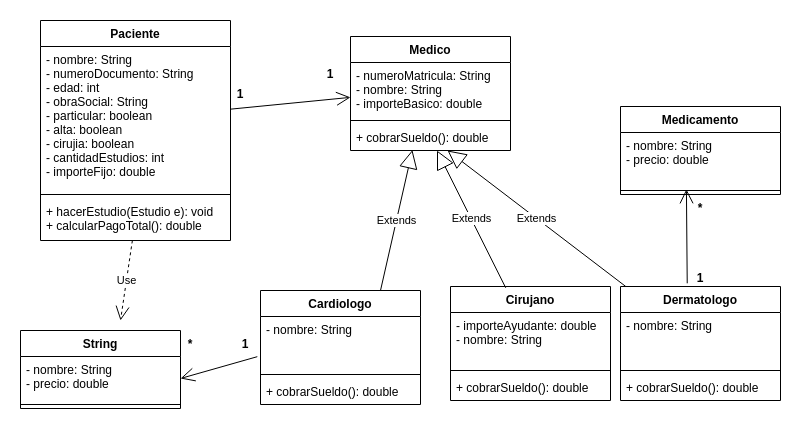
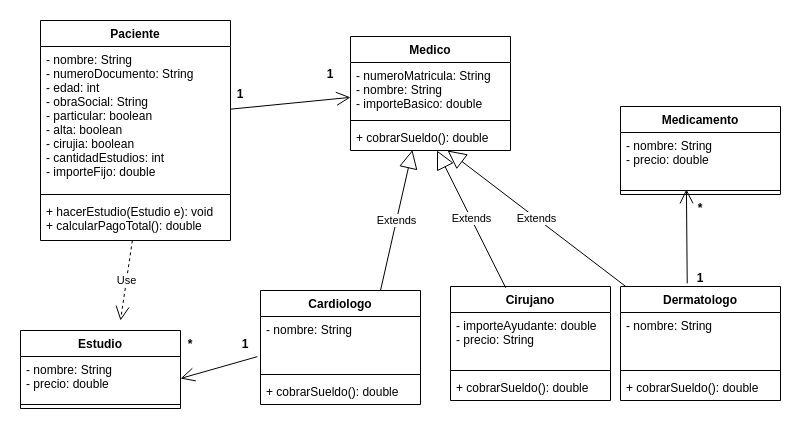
  <mxCell id="0" />
  <mxCell id="1" parent="0" />
  <mxCell id="2" value="Paciente" style="swimlane;fontStyle=1;align=center;verticalAlign=top;childLayout=stackLayout;horizontal=1;startSize=26;horizontalStack=0;resizeParent=1;resizeParentMax=0;resizeLast=0;collapsible=1;marginBottom=0;" vertex="1" parent="1"><mxGeometry x="40" y="20" width="190" height="220" as="geometry" /></mxCell>
  <mxCell id="3" value="- nombre: String &#10;- numeroDocumento: String&#10;- edad: int&#10;- obraSocial: String&#10;- particular: boolean&#10;- alta: boolean&#10;- cirujia: boolean&#10;- cantidadEstudios: int&#10;- importeFijo: double" style="text;strokeColor=none;fillColor=none;align=left;verticalAlign=top;spacingLeft=4;spacingRight=4;overflow=hidden;rotatable=0;points=[[0,0.5],[1,0.5]];portConstraint=eastwest;" vertex="1" parent="2"><mxGeometry y="26" width="190" height="144" as="geometry" /></mxCell>
  <mxCell id="4" value="" style="line;strokeWidth=1;fillColor=none;align=left;verticalAlign=middle;spacingTop=-1;spacingLeft=3;spacingRight=3;rotatable=0;labelPosition=right;points=[];portConstraint=eastwest;" vertex="1" parent="2"><mxGeometry y="170" width="190" height="8" as="geometry" /></mxCell>
  <mxCell id="5" value="+ hacerEstudio(Estudio e): void&#10;+ calcularPagoTotal(): double" style="text;strokeColor=none;fillColor=none;align=left;verticalAlign=top;spacingLeft=4;spacingRight=4;overflow=hidden;rotatable=0;points=[[0,0.5],[1,0.5]];portConstraint=eastwest;" vertex="1" parent="2"><mxGeometry y="178" width="190" height="42" as="geometry" /></mxCell>
  <mxCell id="6" value="Medico" style="swimlane;fontStyle=1;align=center;verticalAlign=top;childLayout=stackLayout;horizontal=1;startSize=26;horizontalStack=0;resizeParent=1;resizeParentMax=0;resizeLast=0;collapsible=1;marginBottom=0;" vertex="1" parent="1"><mxGeometry x="350" y="36" width="160" height="114" as="geometry" /></mxCell>
  <mxCell id="7" value="- numeroMatricula: String&#10;- nombre: String&#10;- importeBasico: double" style="text;strokeColor=none;fillColor=none;align=left;verticalAlign=top;spacingLeft=4;spacingRight=4;overflow=hidden;rotatable=0;points=[[0,0.5],[1,0.5]];portConstraint=eastwest;" vertex="1" parent="6"><mxGeometry y="26" width="160" height="54" as="geometry" /></mxCell>
  <mxCell id="8" value="" style="line;strokeWidth=1;fillColor=none;align=left;verticalAlign=middle;spacingTop=-1;spacingLeft=3;spacingRight=3;rotatable=0;labelPosition=right;points=[];portConstraint=eastwest;" vertex="1" parent="6"><mxGeometry y="80" width="160" height="8" as="geometry" /></mxCell>
  <mxCell id="9" value="+ cobrarSueldo(): double" style="text;strokeColor=none;fillColor=none;align=left;verticalAlign=top;spacingLeft=4;spacingRight=4;overflow=hidden;rotatable=0;points=[[0,0.5],[1,0.5]];portConstraint=eastwest;" vertex="1" parent="6"><mxGeometry y="88" width="160" height="26" as="geometry" /></mxCell>
- <mxCell id="10" value="String" style="swimlane;fontStyle=1;align=center;verticalAlign=top;childLayout=stackLayout;horizontal=1;startSize=26;horizontalStack=0;resizeParent=1;resizeParentMax=0;resizeLast=0;collapsible=1;marginBottom=0;" vertex="1" parent="1"><mxGeometry x="20" y="330" width="160" height="78" as="geometry" /></mxCell>
+ <mxCell id="10" value="Estudio" style="swimlane;fontStyle=1;align=center;verticalAlign=top;childLayout=stackLayout;horizontal=1;startSize=26;horizontalStack=0;resizeParent=1;resizeParentMax=0;resizeLast=0;collapsible=1;marginBottom=0;" vertex="1" parent="1"><mxGeometry x="20" y="330" width="160" height="78" as="geometry" /></mxCell>
  <mxCell id="11" value="- nombre: String&#10;- precio: double" style="text;strokeColor=none;fillColor=none;align=left;verticalAlign=top;spacingLeft=4;spacingRight=4;overflow=hidden;rotatable=0;points=[[0,0.5],[1,0.5]];portConstraint=eastwest;" vertex="1" parent="10"><mxGeometry y="26" width="160" height="44" as="geometry" /></mxCell>
  <mxCell id="12" value="" style="line;strokeWidth=1;fillColor=none;align=left;verticalAlign=middle;spacingTop=-1;spacingLeft=3;spacingRight=3;rotatable=0;labelPosition=right;points=[];portConstraint=eastwest;" vertex="1" parent="10"><mxGeometry y="70" width="160" height="8" as="geometry" /></mxCell>
  <mxCell id="13" value="Cardiologo" style="swimlane;fontStyle=1;align=center;verticalAlign=top;childLayout=stackLayout;horizontal=1;startSize=26;horizontalStack=0;resizeParent=1;resizeParentMax=0;resizeLast=0;collapsible=1;marginBottom=0;" vertex="1" parent="1"><mxGeometry x="260" y="290" width="160" height="114" as="geometry" /></mxCell>
  <mxCell id="14" value="- nombre: String" style="text;strokeColor=none;fillColor=none;align=left;verticalAlign=top;spacingLeft=4;spacingRight=4;overflow=hidden;rotatable=0;points=[[0,0.5],[1,0.5]];portConstraint=eastwest;" vertex="1" parent="13"><mxGeometry y="26" width="160" height="54" as="geometry" /></mxCell>
  <mxCell id="15" value="" style="line;strokeWidth=1;fillColor=none;align=left;verticalAlign=middle;spacingTop=-1;spacingLeft=3;spacingRight=3;rotatable=0;labelPosition=right;points=[];portConstraint=eastwest;" vertex="1" parent="13"><mxGeometry y="80" width="160" height="8" as="geometry" /></mxCell>
  <mxCell id="16" value="+ cobrarSueldo(): double" style="text;strokeColor=none;fillColor=none;align=left;verticalAlign=top;spacingLeft=4;spacingRight=4;overflow=hidden;rotatable=0;points=[[0,0.5],[1,0.5]];portConstraint=eastwest;" vertex="1" parent="13"><mxGeometry y="88" width="160" height="26" as="geometry" /></mxCell>
  <mxCell id="17" value="1" style="text;align=center;fontStyle=1;verticalAlign=middle;spacingLeft=3;spacingRight=3;strokeColor=none;rotatable=0;points=[[0,0.5],[1,0.5]];portConstraint=eastwest;" vertex="1" parent="1"><mxGeometry x="210" y="330" width="70" height="26" as="geometry" /></mxCell>
  <mxCell id="18" value="*" style="text;align=center;fontStyle=1;verticalAlign=middle;spacingLeft=3;spacingRight=3;strokeColor=none;rotatable=0;points=[[0,0.5],[1,0.5]];portConstraint=eastwest;" vertex="1" parent="1"><mxGeometry x="150" y="330" width="80" height="26" as="geometry" /></mxCell>
  <mxCell id="19" value="" style="endArrow=open;endFill=1;endSize=12;html=1;rounded=0;" edge="1" parent="1" source="3" target="7"><mxGeometry width="160" relative="1" as="geometry"><mxPoint x="150" y="220" as="sourcePoint" /><mxPoint x="310" y="220" as="targetPoint" /></mxGeometry></mxCell>
  <mxCell id="20" value="1" style="text;align=center;fontStyle=1;verticalAlign=middle;spacingLeft=3;spacingRight=3;strokeColor=none;rotatable=0;points=[[0,0.5],[1,0.5]];portConstraint=eastwest;" vertex="1" parent="1"><mxGeometry x="200" y="80" width="80" height="26" as="geometry" /></mxCell>
  <mxCell id="21" value="1" style="text;align=center;fontStyle=1;verticalAlign=middle;spacingLeft=3;spacingRight=3;strokeColor=none;rotatable=0;points=[[0,0.5],[1,0.5]];portConstraint=eastwest;" vertex="1" parent="1"><mxGeometry x="290" y="60" width="80" height="26" as="geometry" /></mxCell>
  <mxCell id="22" value="" style="endArrow=open;endFill=1;endSize=12;html=1;rounded=0;entryX=1;entryY=0.5;entryDx=0;entryDy=0;exitX=-0.02;exitY=0.744;exitDx=0;exitDy=0;exitPerimeter=0;" edge="1" parent="1" source="14" target="11"><mxGeometry width="160" relative="1" as="geometry"><mxPoint x="150" y="220" as="sourcePoint" /><mxPoint x="310" y="220" as="targetPoint" /></mxGeometry></mxCell>
  <mxCell id="23" value="Cirujano" style="swimlane;fontStyle=1;align=center;verticalAlign=top;childLayout=stackLayout;horizontal=1;startSize=26;horizontalStack=0;resizeParent=1;resizeParentMax=0;resizeLast=0;collapsible=1;marginBottom=0;" vertex="1" parent="1"><mxGeometry x="450" y="286" width="160" height="114" as="geometry" /></mxCell>
- <mxCell id="24" value="- importeAyudante: double&#10;- nombre: String" style="text;strokeColor=none;fillColor=none;align=left;verticalAlign=top;spacingLeft=4;spacingRight=4;overflow=hidden;rotatable=0;points=[[0,0.5],[1,0.5]];portConstraint=eastwest;" vertex="1" parent="23"><mxGeometry y="26" width="160" height="54" as="geometry" /></mxCell>
+ <mxCell id="24" value="- importeAyudante: double&#10;- precio: String" style="text;strokeColor=none;fillColor=none;align=left;verticalAlign=top;spacingLeft=4;spacingRight=4;overflow=hidden;rotatable=0;points=[[0,0.5],[1,0.5]];portConstraint=eastwest;" vertex="1" parent="23"><mxGeometry y="26" width="160" height="54" as="geometry" /></mxCell>
  <mxCell id="25" value="" style="line;strokeWidth=1;fillColor=none;align=left;verticalAlign=middle;spacingTop=-1;spacingLeft=3;spacingRight=3;rotatable=0;labelPosition=right;points=[];portConstraint=eastwest;" vertex="1" parent="23"><mxGeometry y="80" width="160" height="8" as="geometry" /></mxCell>
  <mxCell id="26" value="+ cobrarSueldo(): double" style="text;strokeColor=none;fillColor=none;align=left;verticalAlign=top;spacingLeft=4;spacingRight=4;overflow=hidden;rotatable=0;points=[[0,0.5],[1,0.5]];portConstraint=eastwest;" vertex="1" parent="23"><mxGeometry y="88" width="160" height="26" as="geometry" /></mxCell>
  <mxCell id="27" value="Dermatologo" style="swimlane;fontStyle=1;align=center;verticalAlign=top;childLayout=stackLayout;horizontal=1;startSize=26;horizontalStack=0;resizeParent=1;resizeParentMax=0;resizeLast=0;collapsible=1;marginBottom=0;" vertex="1" parent="1"><mxGeometry x="620" y="286" width="160" height="114" as="geometry" /></mxCell>
  <mxCell id="28" value="- nombre: String" style="text;strokeColor=none;fillColor=none;align=left;verticalAlign=top;spacingLeft=4;spacingRight=4;overflow=hidden;rotatable=0;points=[[0,0.5],[1,0.5]];portConstraint=eastwest;" vertex="1" parent="27"><mxGeometry y="26" width="160" height="54" as="geometry" /></mxCell>
  <mxCell id="29" value="" style="line;strokeWidth=1;fillColor=none;align=left;verticalAlign=middle;spacingTop=-1;spacingLeft=3;spacingRight=3;rotatable=0;labelPosition=right;points=[];portConstraint=eastwest;" vertex="1" parent="27"><mxGeometry y="80" width="160" height="8" as="geometry" /></mxCell>
  <mxCell id="30" value="+ cobrarSueldo(): double" style="text;strokeColor=none;fillColor=none;align=left;verticalAlign=top;spacingLeft=4;spacingRight=4;overflow=hidden;rotatable=0;points=[[0,0.5],[1,0.5]];portConstraint=eastwest;" vertex="1" parent="27"><mxGeometry y="88" width="160" height="26" as="geometry" /></mxCell>
  <mxCell id="31" value="Medicamento" style="swimlane;fontStyle=1;align=center;verticalAlign=top;childLayout=stackLayout;horizontal=1;startSize=26;horizontalStack=0;resizeParent=1;resizeParentMax=0;resizeLast=0;collapsible=1;marginBottom=0;" vertex="1" parent="1"><mxGeometry x="620" y="106" width="160" height="88" as="geometry" /></mxCell>
  <mxCell id="32" value="- nombre: String&#10;- precio: double" style="text;strokeColor=none;fillColor=none;align=left;verticalAlign=top;spacingLeft=4;spacingRight=4;overflow=hidden;rotatable=0;points=[[0,0.5],[1,0.5]];portConstraint=eastwest;" vertex="1" parent="31"><mxGeometry y="26" width="160" height="54" as="geometry" /></mxCell>
  <mxCell id="33" value="" style="line;strokeWidth=1;fillColor=none;align=left;verticalAlign=middle;spacingTop=-1;spacingLeft=3;spacingRight=3;rotatable=0;labelPosition=right;points=[];portConstraint=eastwest;" vertex="1" parent="31"><mxGeometry y="80" width="160" height="8" as="geometry" /></mxCell>
  <mxCell id="34" value="Extends" style="endArrow=block;endSize=16;endFill=0;html=1;rounded=0;exitX=0.345;exitY=0.011;exitDx=0;exitDy=0;exitPerimeter=0;" edge="1" parent="1" source="23" target="9"><mxGeometry width="160" relative="1" as="geometry"><mxPoint x="500" y="280" as="sourcePoint" /><mxPoint x="640" y="220" as="targetPoint" /></mxGeometry></mxCell>
  <mxCell id="35" value="Extends" style="endArrow=block;endSize=16;endFill=0;html=1;rounded=0;" edge="1" parent="1" source="27" target="9"><mxGeometry width="160" relative="1" as="geometry"><mxPoint x="510" y="290" as="sourcePoint" /><mxPoint x="671.44" y="199.528" as="targetPoint" /></mxGeometry></mxCell>
  <mxCell id="36" value="Extends" style="endArrow=block;endSize=16;endFill=0;html=1;rounded=0;entryX=0.387;entryY=0.982;entryDx=0;entryDy=0;entryPerimeter=0;exitX=0.75;exitY=0;exitDx=0;exitDy=0;" edge="1" parent="1" source="13" target="9"><mxGeometry width="160" relative="1" as="geometry"><mxPoint x="635.291" y="296" as="sourcePoint" /><mxPoint x="457.039" y="160" as="targetPoint" /></mxGeometry></mxCell>
  <mxCell id="37" value="" style="endArrow=open;endFill=1;endSize=12;html=1;rounded=0;exitX=0.417;exitY=-0.028;exitDx=0;exitDy=0;exitPerimeter=0;entryX=0.412;entryY=0.348;entryDx=0;entryDy=0;entryPerimeter=0;" edge="1" parent="1" source="27" target="33"><mxGeometry width="160" relative="1" as="geometry"><mxPoint x="660" y="220" as="sourcePoint" /><mxPoint x="820" y="220" as="targetPoint" /></mxGeometry></mxCell>
  <mxCell id="38" value="Use" style="endArrow=open;endSize=12;dashed=1;html=1;rounded=0;" edge="1" parent="1" source="5"><mxGeometry width="160" relative="1" as="geometry"><mxPoint x="120" y="250" as="sourcePoint" /><mxPoint x="120" y="320" as="targetPoint" /></mxGeometry></mxCell>
  <mxCell id="39" value="*" style="text;align=center;fontStyle=1;verticalAlign=middle;spacingLeft=3;spacingRight=3;strokeColor=none;rotatable=0;points=[[0,0.5],[1,0.5]];portConstraint=eastwest;" vertex="1" parent="1"><mxGeometry x="660" y="194" width="80" height="26" as="geometry" /></mxCell>
  <mxCell id="40" value="1" style="text;align=center;fontStyle=1;verticalAlign=middle;spacingLeft=3;spacingRight=3;strokeColor=none;rotatable=0;points=[[0,0.5],[1,0.5]];portConstraint=eastwest;" vertex="1" parent="1"><mxGeometry x="660" y="264" width="80" height="26" as="geometry" /></mxCell>
